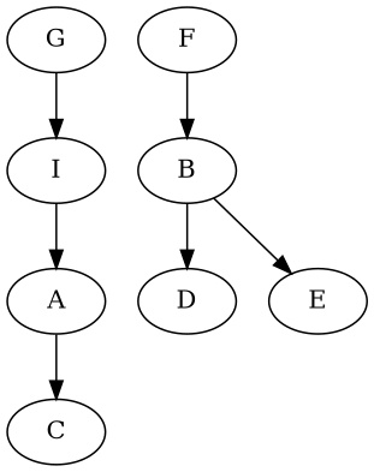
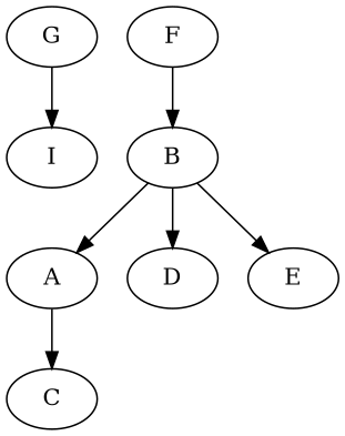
  digraph {
    F
    B
    A
    D
    E
    G
    I
    C
    F -> B
-   I -> A
+   B -> A
    B -> D
    B -> E
    A -> C
    G -> I
  }
